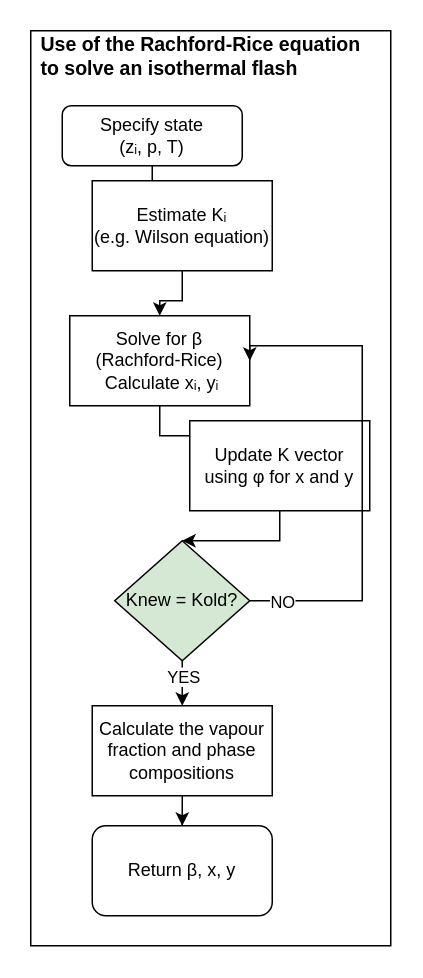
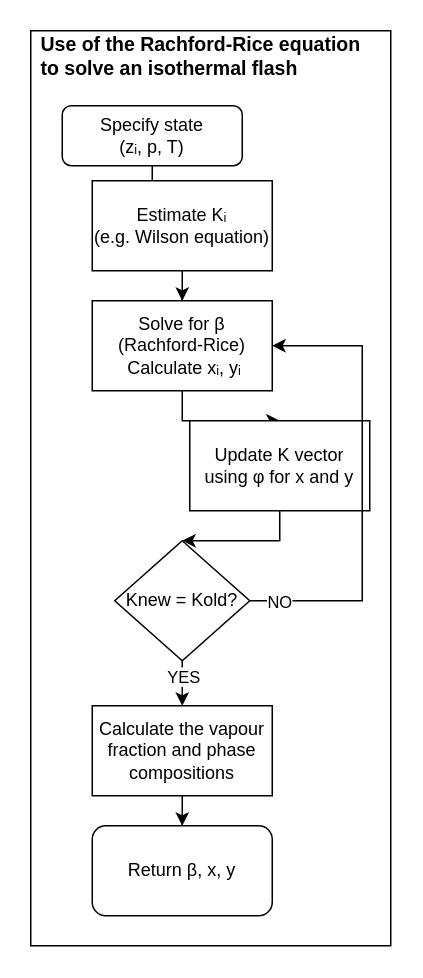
  <mxCell id="0" />
  <mxCell id="1" parent="0" />
  <mxCell id="2" value="" style="rounded=0;whiteSpace=wrap;html=1;" parent="1" vertex="1"><mxGeometry x="20" y="20" width="240" height="610" as="geometry" /></mxCell>
  <mxCell id="3" style="edgeStyle=orthogonalEdgeStyle;rounded=0;orthogonalLoop=1;jettySize=auto;html=1;entryX=0.5;entryY=0;entryDx=0;entryDy=0;" parent="1" source="4" target="6" edge="1"><mxGeometry relative="1" as="geometry" /></mxCell>
  <mxCell id="4" value="Specify state&lt;br&gt;(zᵢ, p, T)" style="rounded=1;whiteSpace=wrap;html=1;fontSize=12;glass=0;strokeWidth=1;shadow=0;" parent="1" vertex="1"><mxGeometry x="41" y="70" width="120" height="40" as="geometry" /></mxCell>
  <mxCell id="5" style="edgeStyle=orthogonalEdgeStyle;rounded=0;orthogonalLoop=1;jettySize=auto;html=1;entryX=0.5;entryY=0;entryDx=0;entryDy=0;" parent="1" source="6" target="8" edge="1"><mxGeometry relative="1" as="geometry" /></mxCell>
  <mxCell id="6" value="Estimate Kᵢ&lt;br&gt;(e.g. Wilson equation)" style="rounded=0;whiteSpace=wrap;html=1;" parent="1" vertex="1"><mxGeometry x="61" y="120" width="120" height="60" as="geometry" /></mxCell>
  <mxCell id="7" style="edgeStyle=orthogonalEdgeStyle;rounded=0;orthogonalLoop=1;jettySize=auto;html=1;entryX=0.5;entryY=0;entryDx=0;entryDy=0;" parent="1" source="8" target="10" edge="1"><mxGeometry relative="1" as="geometry" /></mxCell>
- <mxCell id="8" value="Solve for β&lt;br&gt;(Rachford-Rice)&lt;br&gt;&amp;nbsp;Calculate xᵢ, yᵢ" style="rounded=0;whiteSpace=wrap;html=1;" parent="1" vertex="1"><mxGeometry x="46" y="210" width="120" height="60" as="geometry" /></mxCell>
+ <mxCell id="8" value="Solve for β&lt;br&gt;(Rachford-Rice)&lt;br&gt;&amp;nbsp;Calculate xᵢ, yᵢ" style="rounded=0;whiteSpace=wrap;html=1;" parent="1" vertex="1"><mxGeometry x="61" y="200" width="120" height="60" as="geometry" /></mxCell>
  <mxCell id="9" style="edgeStyle=orthogonalEdgeStyle;rounded=0;orthogonalLoop=1;jettySize=auto;html=1;entryX=0.5;entryY=0;entryDx=0;entryDy=0;" parent="1" source="10" target="15" edge="1"><mxGeometry relative="1" as="geometry" /></mxCell>
  <mxCell id="10" value="Update K vector using&amp;nbsp;φ for x and y" style="rounded=0;whiteSpace=wrap;html=1;" parent="1" vertex="1"><mxGeometry x="126" y="280" width="120" height="60" as="geometry" /></mxCell>
  <mxCell id="11" style="edgeStyle=orthogonalEdgeStyle;rounded=0;orthogonalLoop=1;jettySize=auto;html=1;entryX=1;entryY=0.5;entryDx=0;entryDy=0;exitX=1;exitY=0.5;exitDx=0;exitDy=0;" parent="1" source="15" target="8" edge="1"><mxGeometry relative="1" as="geometry"><mxPoint x="301" y="220" as="targetPoint" /><mxPoint x="121" y="500" as="sourcePoint" /><Array as="points"><mxPoint x="241" y="400" /><mxPoint x="241" y="230" /></Array></mxGeometry></mxCell>
  <mxCell id="12" value="NO" style="edgeLabel;html=1;align=center;verticalAlign=middle;resizable=0;points=[];" parent="11" vertex="1" connectable="0"><mxGeometry x="-0.893" y="-2" relative="1" as="geometry"><mxPoint x="3" y="-2" as="offset" /></mxGeometry></mxCell>
  <mxCell id="13" style="edgeStyle=orthogonalEdgeStyle;rounded=0;orthogonalLoop=1;jettySize=auto;html=1;entryX=0.5;entryY=0;entryDx=0;entryDy=0;" parent="1" source="15" target="17" edge="1"><mxGeometry relative="1" as="geometry" /></mxCell>
  <mxCell id="14" value="YES" style="edgeLabel;html=1;align=center;verticalAlign=middle;resizable=0;points=[];" parent="13" vertex="1" connectable="0"><mxGeometry x="-0.683" relative="1" as="geometry"><mxPoint y="2" as="offset" /></mxGeometry></mxCell>
- <mxCell id="15" value="Knew = Kold?" style="rhombus;whiteSpace=wrap;html=1;fillColor=#d5e8d4;" parent="1" vertex="1"><mxGeometry x="76" y="360" width="90" height="80" as="geometry" /></mxCell>
+ <mxCell id="15" value="Knew = Kold?" style="rhombus;whiteSpace=wrap;html=1;" parent="1" vertex="1"><mxGeometry x="76" y="360" width="90" height="80" as="geometry" /></mxCell>
  <mxCell id="16" style="edgeStyle=orthogonalEdgeStyle;rounded=0;orthogonalLoop=1;jettySize=auto;html=1;" parent="1" source="17" target="18" edge="1"><mxGeometry relative="1" as="geometry" /></mxCell>
  <mxCell id="17" value="Calculate the vapour fraction and phase compositions" style="rounded=0;whiteSpace=wrap;html=1;" parent="1" vertex="1"><mxGeometry x="61" y="470" width="120" height="60" as="geometry" /></mxCell>
  <mxCell id="18" value="Return&amp;nbsp;β, x, y" style="rounded=1;whiteSpace=wrap;html=1;" parent="1" vertex="1"><mxGeometry x="61" y="550" width="120" height="60" as="geometry" /></mxCell>
  <mxCell id="19" value="&lt;font style=&quot;font-size: 13px;&quot;&gt;Use of the Rachford-Rice equation to solve an isothermal flash&lt;/font&gt;" style="text;html=1;strokeColor=none;fillColor=none;align=left;verticalAlign=middle;whiteSpace=wrap;rounded=0;fontStyle=1" parent="1" vertex="1"><mxGeometry x="25" y="27" width="230" height="20" as="geometry" /></mxCell>
